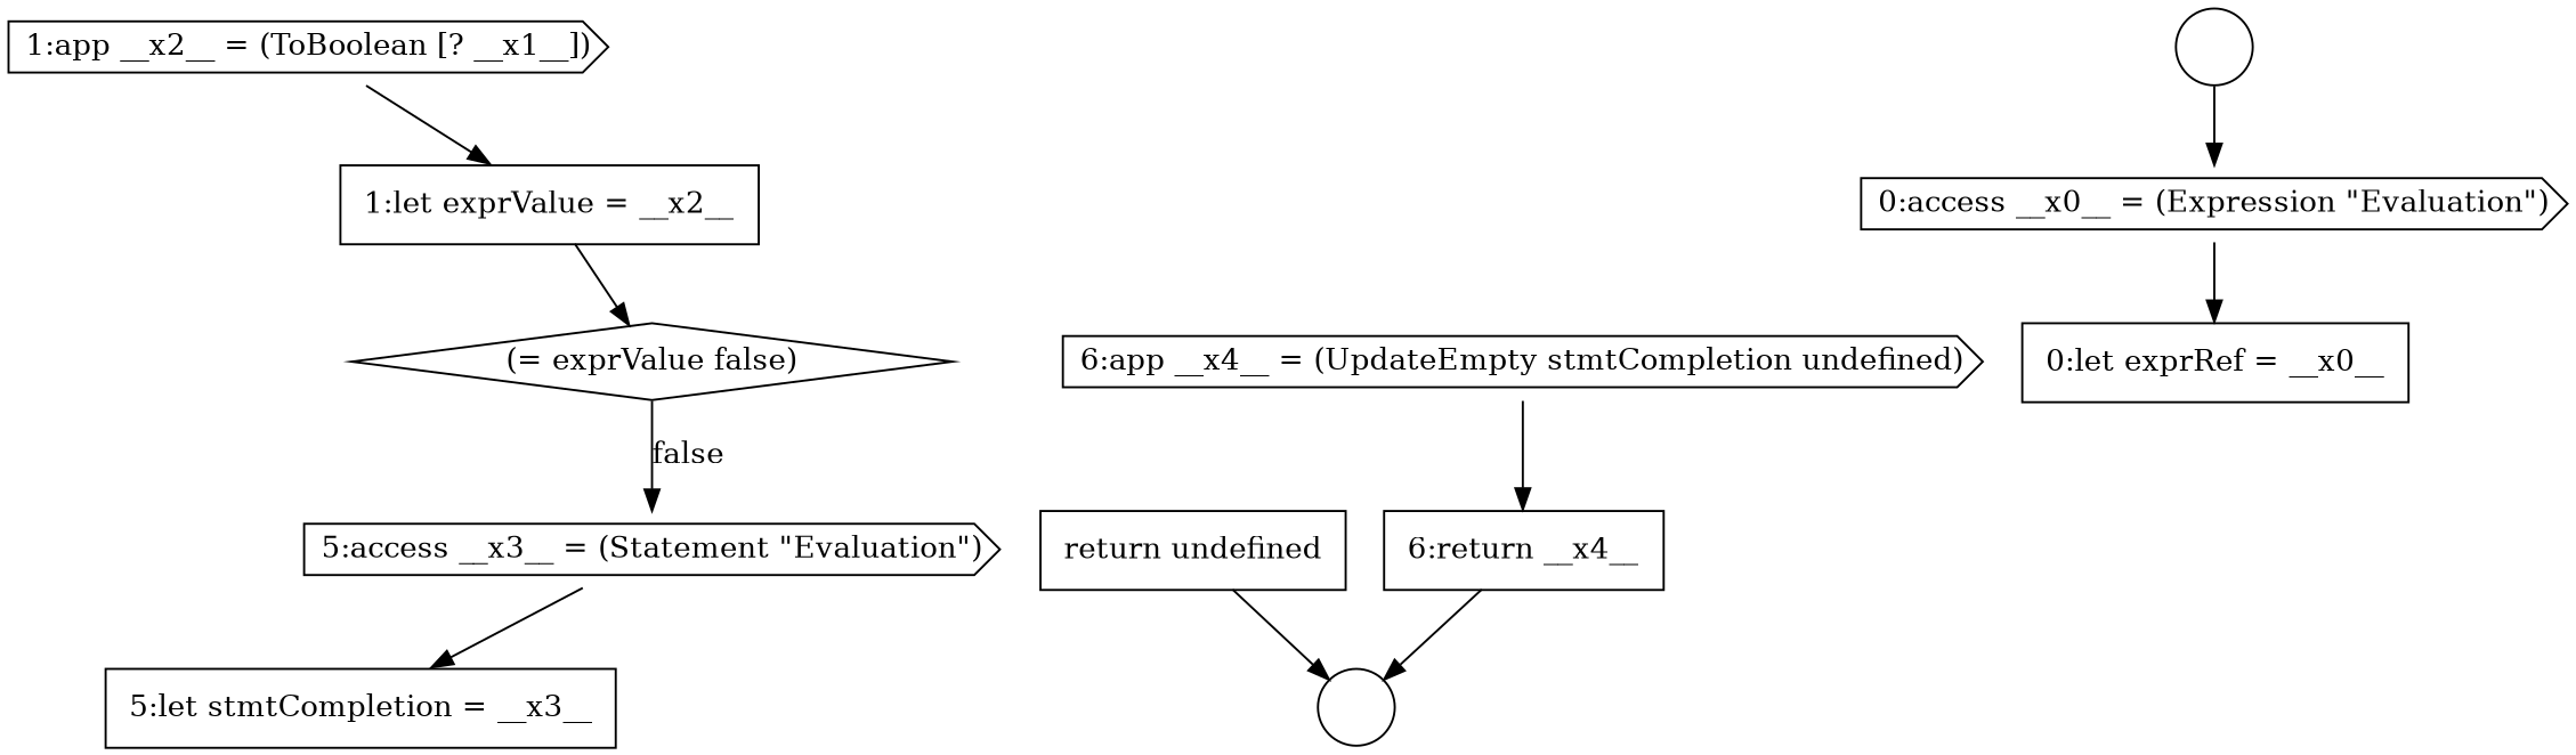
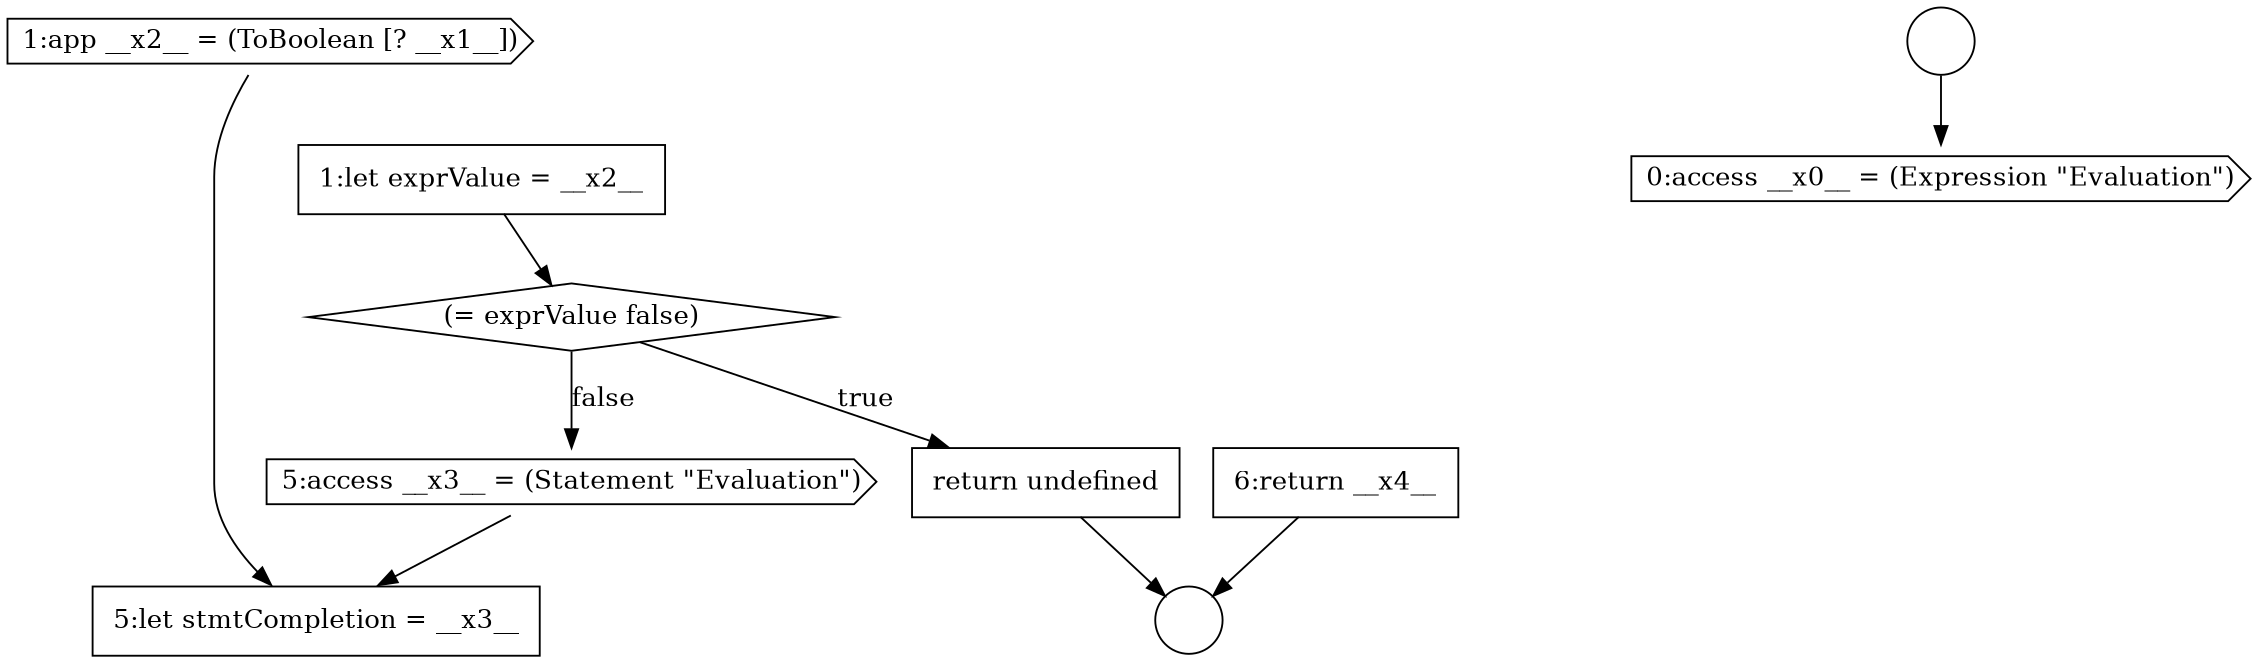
  digraph {
    node [color=black fillcolor=white shape=none style=filled]
    edge [color=black]
    n1 [label=<<font color="black">1:app __x2__ = (ToBoolean [? __x1__])</font>> shape=cds]
    n2 [label=<<font color="black">     <table border="0" cellborder="1" cellspacing="0" cellpadding="10">       <tr><td align="left">1:let exprValue = __x2__</td></tr>     </table>   </font>> margin=0]
    n3 [label=<<font color="black">5:access __x3__ = (Statement &quot;Evaluation&quot;)</font>> shape=cds]
    n4 [label=<<font color="black">     <table border="0" cellborder="1" cellspacing="0" cellpadding="10">       <tr><td align="left">5:let stmtCompletion = __x3__</td></tr>     </table>   </font>> margin=0]
    n5 [label=" " shape=circle]
    n6 [label=<<font color="black">0:access __x0__ = (Expression &quot;Evaluation&quot;)</font>> shape=cds]
-   n7 [label=<<font color="black">     <table border="0" cellborder="1" cellspacing="0" cellpadding="10">       <tr><td align="left">0:let exprRef = __x0__</td></tr>     </table>   </font>> margin=0]
-   n8 [label=<<font color="black">6:app __x4__ = (UpdateEmpty stmtCompletion undefined)</font>> shape=cds]
    n9 [label=<<font color="black">     <table border="0" cellborder="1" cellspacing="0" cellpadding="10">       <tr><td align="left">6:return __x4__</td></tr>     </table>   </font>> margin=0]
    n10 [label=" " shape=circle]
    n11 [label=<<font color="black">     <table border="0" cellborder="1" cellspacing="0" cellpadding="10">       <tr><td align="left">return undefined</td></tr>     </table>   </font>> margin=0]
    n12 [label=<<font color="black">(= exprValue false)</font>> shape=diamond]
-   n1 -> n2
+   n1 -> n4
    n2 -> n12
    n3 -> n4
    n5 -> n6
-   n6 -> n7
-   n8 -> n9
    n9 -> n10
    n11 -> n10
    n12 -> n3 [label=<<font color="black">false</font>>]
+   n12 -> n11 [label=<<font color="black">true</font>>]
  }
